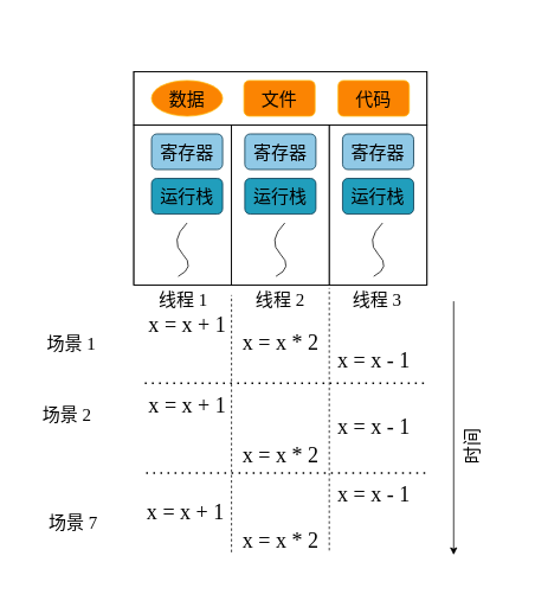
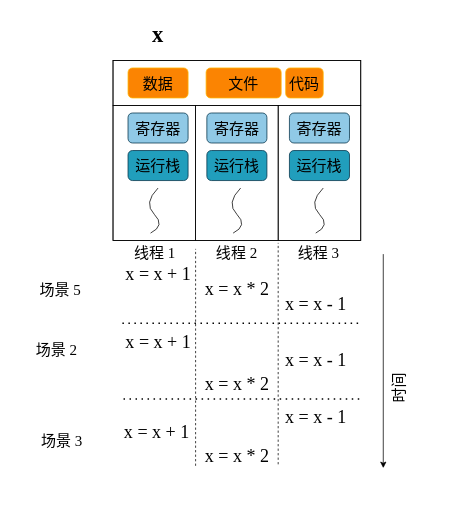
  <mxCell id="0" />
  <mxCell id="1" parent="0" />
  <mxCell id="2" value="" style="rounded=0;whiteSpace=wrap;html=1;strokeColor=none;fillColor=none;" parent="1" vertex="1"><mxGeometry x="20" y="20" width="560" height="640" as="geometry" /></mxCell>
  <mxCell id="3" value="" style="rounded=0;whiteSpace=wrap;html=1;fontSize=18;fillColor=none;fontFamily=Times New Roman;" parent="1" vertex="1"><mxGeometry x="370" y="140" width="110" height="180" as="geometry" /></mxCell>
  <mxCell id="4" value="" style="rounded=0;whiteSpace=wrap;html=1;fontSize=18;fillColor=none;fontFamily=Times New Roman;" parent="1" vertex="1"><mxGeometry x="150" y="140" width="110" height="180" as="geometry" /></mxCell>
  <mxCell id="5" value="" style="rounded=0;whiteSpace=wrap;html=1;fillColor=none;fontFamily=Times New Roman;" parent="1" vertex="1"><mxGeometry x="150" y="80" width="330" height="240" as="geometry" /></mxCell>
  <mxCell id="6" value="" style="rounded=0;whiteSpace=wrap;html=1;fillColor=none;fontFamily=Times New Roman;" parent="1" vertex="1"><mxGeometry x="150" y="80" width="330" height="60" as="geometry" /></mxCell>
- <mxCell id="7" value="数据" style="ellipse;whiteSpace=wrap;html=1;fillColor=#FB8402;strokeColor=#FFB703;fontSize=20;fontFamily=Times New Roman;" parent="1" vertex="1"><mxGeometry x="170" y="90" width="80" height="40" as="geometry" /></mxCell>
- <mxCell id="8" value="文件" style="rounded=1;whiteSpace=wrap;html=1;fillColor=#FB8402;strokeColor=#FFB703;fontSize=20;fontFamily=Times New Roman;" parent="1" vertex="1"><mxGeometry x="274" y="90" width="80" height="40" as="geometry" /></mxCell>
+ <mxCell id="7" value="数据" style="rounded=1;whiteSpace=wrap;html=1;fillColor=#FB8402;strokeColor=#FFB703;fontSize=20;fontFamily=Times New Roman;" parent="1" vertex="1"><mxGeometry x="170" y="90" width="80" height="40" as="geometry" /></mxCell>
+ <mxCell id="8" value="文件" style="rounded=1;whiteSpace=wrap;html=1;fillColor=#FB8402;strokeColor=#FFB703;fontSize=20;fontFamily=Times New Roman;" parent="1" vertex="1"><mxGeometry x="274" y="90" width="100" height="40" as="geometry" /></mxCell>
  <mxCell id="9" value="" style="curved=1;endArrow=none;html=1;rounded=0;fontSize=18;endFill=0;fontFamily=Times New Roman;" parent="1" edge="1"><mxGeometry width="50" height="50" relative="1" as="geometry"><mxPoint x="200" y="310" as="sourcePoint" /><mxPoint x="210" y="250" as="targetPoint" /><Array as="points"><mxPoint x="220" y="300" /><mxPoint x="190" y="270" /></Array></mxGeometry></mxCell>
- <mxCell id="10" value="代码" style="rounded=1;whiteSpace=wrap;html=1;fillColor=#FB8402;strokeColor=#FFB703;fontSize=20;fontFamily=Times New Roman;" parent="1" vertex="1"><mxGeometry x="380" y="90" width="80" height="40" as="geometry" /></mxCell>
+ <mxCell id="10" value="代码" style="rounded=1;whiteSpace=wrap;html=1;fillColor=#FB8402;strokeColor=#FFB703;fontSize=20;fontFamily=Times New Roman;" parent="1" vertex="1"><mxGeometry x="380" y="90" width="50" height="40" as="geometry" /></mxCell>
  <mxCell id="11" value="" style="rounded=0;whiteSpace=wrap;html=1;fontSize=18;fillColor=none;fontFamily=Times New Roman;" parent="1" vertex="1"><mxGeometry x="260" y="140" width="110" height="180" as="geometry" /></mxCell>
  <mxCell id="12" value="" style="curved=1;endArrow=none;html=1;rounded=0;fontSize=18;endFill=0;fontFamily=Times New Roman;" parent="1" edge="1"><mxGeometry width="50" height="50" relative="1" as="geometry"><mxPoint x="310" y="310" as="sourcePoint" /><mxPoint x="320" y="250" as="targetPoint" /><Array as="points"><mxPoint x="330" y="300" /><mxPoint x="300" y="270" /></Array></mxGeometry></mxCell>
  <mxCell id="13" value="" style="curved=1;endArrow=none;html=1;rounded=0;fontSize=18;endFill=0;fontFamily=Times New Roman;" parent="1" edge="1"><mxGeometry width="50" height="50" relative="1" as="geometry"><mxPoint x="420" y="310" as="sourcePoint" /><mxPoint x="430" y="250" as="targetPoint" /><Array as="points"><mxPoint x="440" y="300" /><mxPoint x="410" y="270" /></Array></mxGeometry></mxCell>
  <mxCell id="14" value="寄存器" style="rounded=1;whiteSpace=wrap;html=1;fontSize=20;fillColor=#90C9E6;strokeColor=#023047;fontFamily=Times New Roman;" parent="1" vertex="1"><mxGeometry x="170" y="150" width="80" height="40" as="geometry" /></mxCell>
  <mxCell id="15" value="寄存器" style="rounded=1;whiteSpace=wrap;html=1;fontSize=20;fillColor=#90C9E6;strokeColor=#023047;fontFamily=Times New Roman;" parent="1" vertex="1"><mxGeometry x="275" y="150" width="80" height="40" as="geometry" /></mxCell>
  <mxCell id="16" value="寄存器" style="rounded=1;whiteSpace=wrap;html=1;fontSize=20;fillColor=#90C9E6;strokeColor=#023047;fontFamily=Times New Roman;" parent="1" vertex="1"><mxGeometry x="385" y="150" width="80" height="40" as="geometry" /></mxCell>
  <mxCell id="17" value="运行栈" style="rounded=1;whiteSpace=wrap;html=1;fontSize=20;fillColor=#219EBC;strokeColor=#023047;fontFamily=Times New Roman;" parent="1" vertex="1"><mxGeometry x="170" y="200" width="80" height="40" as="geometry" /></mxCell>
  <mxCell id="18" value="运行栈" style="rounded=1;whiteSpace=wrap;html=1;fontSize=20;fillColor=#219EBC;strokeColor=#023047;fontFamily=Times New Roman;" parent="1" vertex="1"><mxGeometry x="275" y="200" width="80" height="40" as="geometry" /></mxCell>
  <mxCell id="19" value="运行栈" style="rounded=1;whiteSpace=wrap;html=1;fontSize=20;fillColor=#219EBC;strokeColor=#023047;fontFamily=Times New Roman;" parent="1" vertex="1"><mxGeometry x="385" y="200" width="80" height="40" as="geometry" /></mxCell>
+ <mxCell id="20" value="&lt;font size=&quot;1&quot; style=&quot;&quot;&gt;&lt;b style=&quot;font-size: 30px;&quot;&gt;x&lt;/b&gt;&lt;/font&gt;" style="text;html=1;strokeColor=none;fillColor=none;align=center;verticalAlign=middle;whiteSpace=wrap;rounded=0;fontFamily=Times New Roman;" parent="1" vertex="1"><mxGeometry x="180" y="30" width="60" height="30" as="geometry" /></mxCell>
  <mxCell id="21" value="x = x + 1" style="text;html=1;strokeColor=none;fillColor=none;align=center;verticalAlign=middle;whiteSpace=wrap;rounded=0;fontSize=24;fontFamily=Times New Roman;" parent="1" vertex="1"><mxGeometry x="162.5" y="350" width="95" height="30" as="geometry" /></mxCell>
  <mxCell id="22" value="x = x * 2" style="text;html=1;strokeColor=none;fillColor=none;align=center;verticalAlign=middle;whiteSpace=wrap;rounded=0;fontSize=24;fontFamily=Times New Roman;" parent="1" vertex="1"><mxGeometry x="267.5" y="370" width="95" height="30" as="geometry" /></mxCell>
  <mxCell id="23" value="x = x - 1" style="text;html=1;strokeColor=none;fillColor=none;align=center;verticalAlign=middle;whiteSpace=wrap;rounded=0;fontSize=24;fontFamily=Times New Roman;" parent="1" vertex="1"><mxGeometry x="372.5" y="390" width="95" height="30" as="geometry" /></mxCell>
  <mxCell id="24" value="" style="endArrow=classic;html=1;rounded=0;fontSize=24;fontFamily=Times New Roman;" parent="1" edge="1"><mxGeometry width="50" height="50" relative="1" as="geometry"><mxPoint x="510" y="338" as="sourcePoint" /><mxPoint x="510" y="623" as="targetPoint" /></mxGeometry></mxCell>
  <mxCell id="25" value="" style="endArrow=none;dashed=1;html=1;rounded=0;fontSize=24;fontFamily=Times New Roman;" parent="1" edge="1"><mxGeometry width="50" height="50" relative="1" as="geometry"><mxPoint x="260" y="620" as="sourcePoint" /><mxPoint x="260" y="331" as="targetPoint" /></mxGeometry></mxCell>
  <mxCell id="26" value="" style="endArrow=none;dashed=1;html=1;rounded=0;fontSize=24;fontFamily=Times New Roman;" parent="1" edge="1"><mxGeometry width="50" height="50" relative="1" as="geometry"><mxPoint x="370" y="618" as="sourcePoint" /><mxPoint x="370" y="323" as="targetPoint" /></mxGeometry></mxCell>
  <mxCell id="27" value="&lt;font style=&quot;font-size: 20px;&quot;&gt;线程&amp;nbsp;1&lt;/font&gt;" style="text;html=1;strokeColor=none;fillColor=none;align=center;verticalAlign=middle;whiteSpace=wrap;rounded=0;fontSize=24;fontFamily=Times New Roman;" parent="1" vertex="1"><mxGeometry x="156.25" y="320" width="100" height="30" as="geometry" /></mxCell>
  <mxCell id="28" value="&lt;font style=&quot;font-size: 20px;&quot;&gt;线程&amp;nbsp;2&lt;/font&gt;" style="text;html=1;strokeColor=none;fillColor=none;align=center;verticalAlign=middle;whiteSpace=wrap;rounded=0;fontSize=24;fontFamily=Times New Roman;" parent="1" vertex="1"><mxGeometry x="265" y="320" width="100" height="30" as="geometry" /></mxCell>
  <mxCell id="29" value="&lt;font style=&quot;font-size: 20px;&quot;&gt;线程&amp;nbsp;3&lt;/font&gt;" style="text;html=1;strokeColor=none;fillColor=none;align=center;verticalAlign=middle;whiteSpace=wrap;rounded=0;fontSize=24;fontFamily=Times New Roman;" parent="1" vertex="1"><mxGeometry x="373.75" y="320" width="100" height="30" as="geometry" /></mxCell>
- <mxCell id="30" value="时间" style="text;html=1;strokeColor=none;fillColor=none;align=center;verticalAlign=middle;whiteSpace=wrap;rounded=0;fontFamily=Times New Roman;fontSize=20;horizontal=0;" parent="1" vertex="1"><mxGeometry x="500" y="473" width="60" height="57" as="geometry" /></mxCell>
+ <mxCell id="30" value="时间" style="text;html=1;strokeColor=none;fillColor=none;align=center;verticalAlign=middle;whiteSpace=wrap;rounded=0;fontFamily=Times New Roman;fontSize=20;horizontal=0;" parent="1" vertex="1"><mxGeometry x="500" y="488" width="60" height="57" as="geometry" /></mxCell>
  <mxCell id="31" value="" style="endArrow=none;dashed=1;html=1;dashPattern=1 3;strokeWidth=2;rounded=0;fontFamily=Times New Roman;fontSize=20;" parent="1" edge="1"><mxGeometry width="50" height="50" relative="1" as="geometry"><mxPoint x="162.5" y="430" as="sourcePoint" /><mxPoint x="482.5" y="430" as="targetPoint" /></mxGeometry></mxCell>
  <mxCell id="32" value="x = x + 1" style="text;html=1;strokeColor=none;fillColor=none;align=center;verticalAlign=middle;whiteSpace=wrap;rounded=0;fontSize=24;fontFamily=Times New Roman;" parent="1" vertex="1"><mxGeometry x="162.5" y="440" width="95" height="30" as="geometry" /></mxCell>
  <mxCell id="33" value="x = x * 2" style="text;html=1;strokeColor=none;fillColor=none;align=center;verticalAlign=middle;whiteSpace=wrap;rounded=0;fontSize=24;fontFamily=Times New Roman;" parent="1" vertex="1"><mxGeometry x="267.5" y="496" width="95" height="30" as="geometry" /></mxCell>
  <mxCell id="34" value="x = x - 1" style="text;html=1;strokeColor=none;fillColor=none;align=center;verticalAlign=middle;whiteSpace=wrap;rounded=0;fontSize=24;fontFamily=Times New Roman;" parent="1" vertex="1"><mxGeometry x="372.5" y="464" width="95" height="30" as="geometry" /></mxCell>
  <mxCell id="35" value="" style="endArrow=none;dashed=1;html=1;dashPattern=1 3;strokeWidth=2;rounded=0;fontFamily=Times New Roman;fontSize=20;" parent="1" edge="1"><mxGeometry width="50" height="50" relative="1" as="geometry"><mxPoint x="164" y="531" as="sourcePoint" /><mxPoint x="484" y="531" as="targetPoint" /></mxGeometry></mxCell>
  <mxCell id="36" value="x = x + 1" style="text;html=1;strokeColor=none;fillColor=none;align=center;verticalAlign=middle;whiteSpace=wrap;rounded=0;fontSize=24;fontFamily=Times New Roman;" parent="1" vertex="1"><mxGeometry x="161.25" y="560" width="95" height="30" as="geometry" /></mxCell>
  <mxCell id="37" value="x = x * 2" style="text;html=1;strokeColor=none;fillColor=none;align=center;verticalAlign=middle;whiteSpace=wrap;rounded=0;fontSize=24;fontFamily=Times New Roman;" parent="1" vertex="1"><mxGeometry x="267.5" y="593" width="95" height="30" as="geometry" /></mxCell>
  <mxCell id="38" value="x = x - 1" style="text;html=1;strokeColor=none;fillColor=none;align=center;verticalAlign=middle;whiteSpace=wrap;rounded=0;fontSize=24;fontFamily=Times New Roman;" parent="1" vertex="1"><mxGeometry x="372.5" y="541" width="95" height="30" as="geometry" /></mxCell>
- <mxCell id="39" value="&lt;font&gt;场景 1&lt;/font&gt;" style="text;html=1;strokeColor=none;fillColor=none;align=center;verticalAlign=middle;whiteSpace=wrap;rounded=0;fontFamily=Times New Roman;fontSize=20;" parent="1" vertex="1"><mxGeometry x="30" y="370" width="100" height="30" as="geometry" /></mxCell>
+ <mxCell id="39" value="&lt;font&gt;场景 5&lt;/font&gt;" style="text;html=1;strokeColor=none;fillColor=none;align=center;verticalAlign=middle;whiteSpace=wrap;rounded=0;fontFamily=Times New Roman;fontSize=20;" parent="1" vertex="1"><mxGeometry x="30" y="370" width="100" height="30" as="geometry" /></mxCell>
  <mxCell id="40" value="&lt;font&gt;场景 2&lt;/font&gt;" style="text;html=1;strokeColor=none;fillColor=none;align=center;verticalAlign=middle;whiteSpace=wrap;rounded=0;fontFamily=Times New Roman;fontSize=20;" parent="1" vertex="1"><mxGeometry x="25" y="450" width="100" height="30" as="geometry" /></mxCell>
- <mxCell id="41" value="&lt;font&gt;场景 7&lt;/font&gt;" style="text;html=1;strokeColor=none;fillColor=none;align=center;verticalAlign=middle;whiteSpace=wrap;rounded=0;fontFamily=Times New Roman;fontSize=20;" parent="1" vertex="1"><mxGeometry x="32" y="571" width="100" height="30" as="geometry" /></mxCell>
+ <mxCell id="41" value="&lt;font&gt;场景 3&lt;/font&gt;" style="text;html=1;strokeColor=none;fillColor=none;align=center;verticalAlign=middle;whiteSpace=wrap;rounded=0;fontFamily=Times New Roman;fontSize=20;" parent="1" vertex="1"><mxGeometry x="32" y="571" width="100" height="30" as="geometry" /></mxCell>
